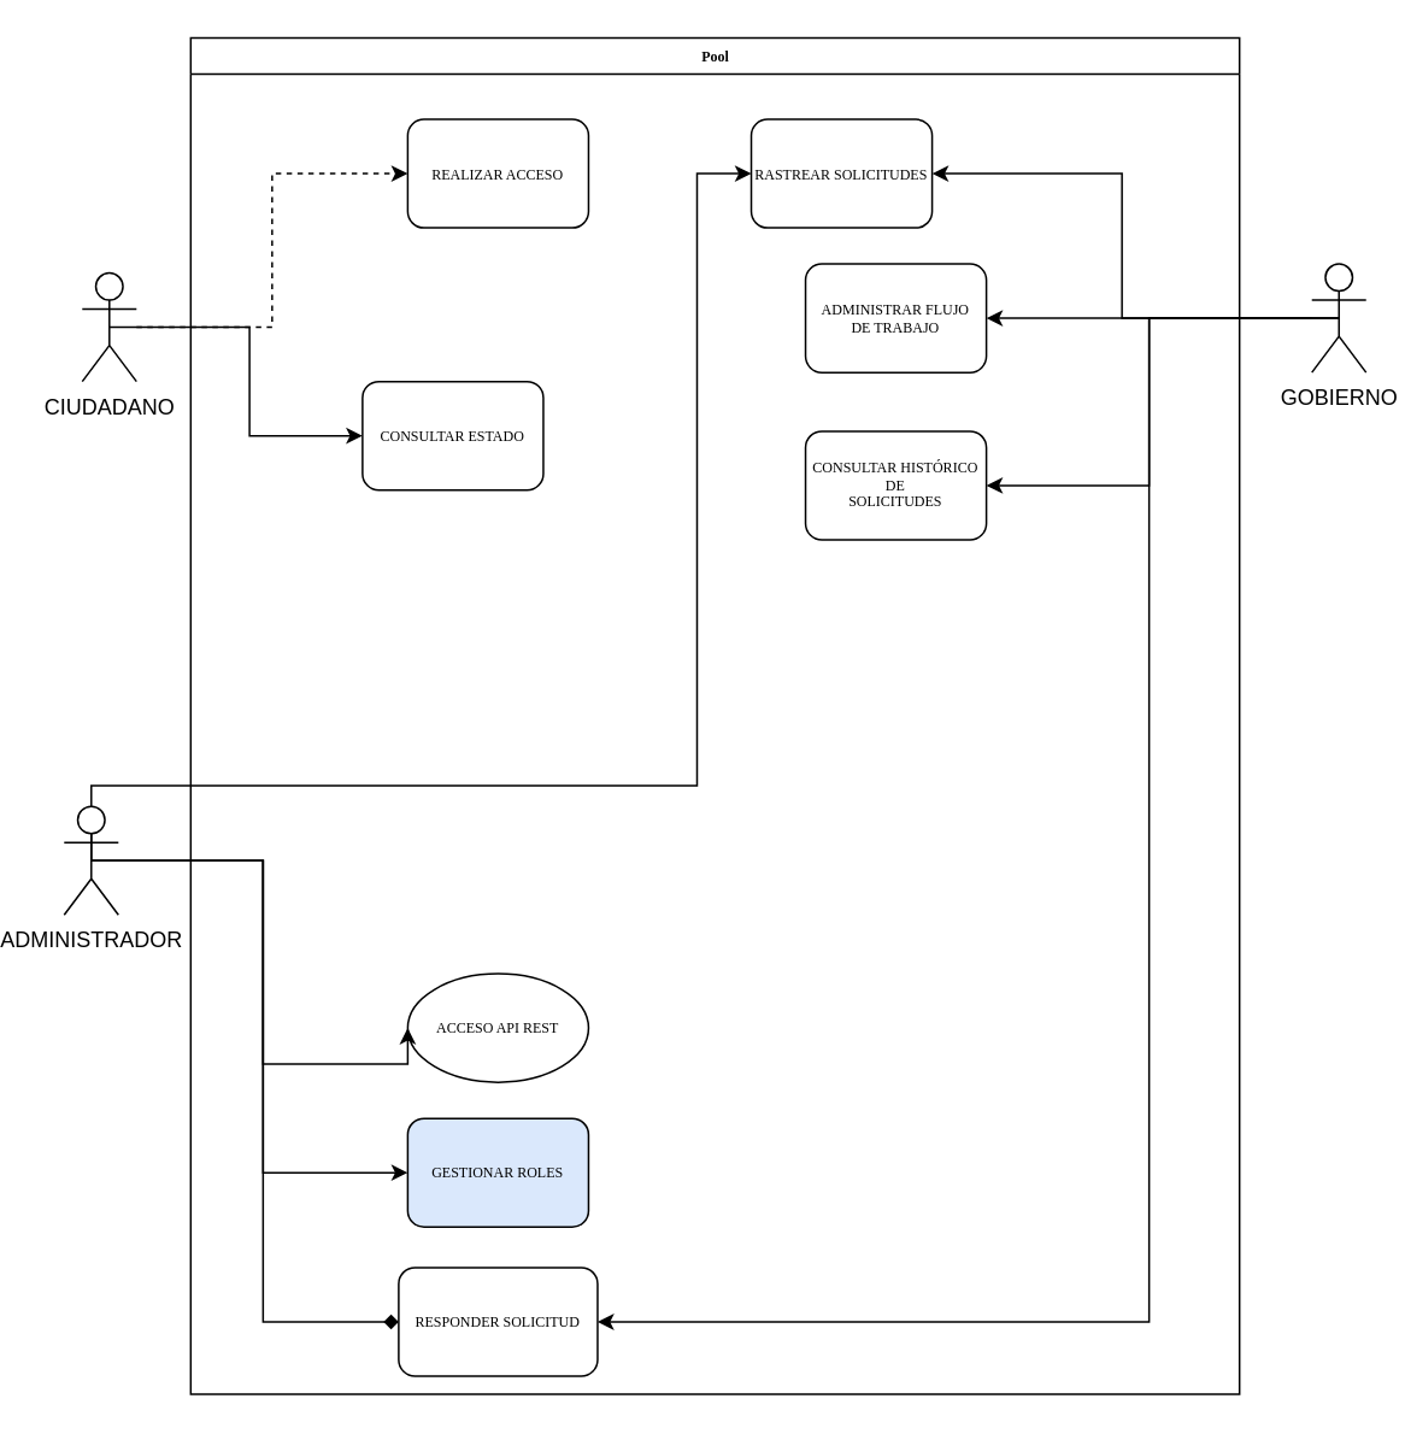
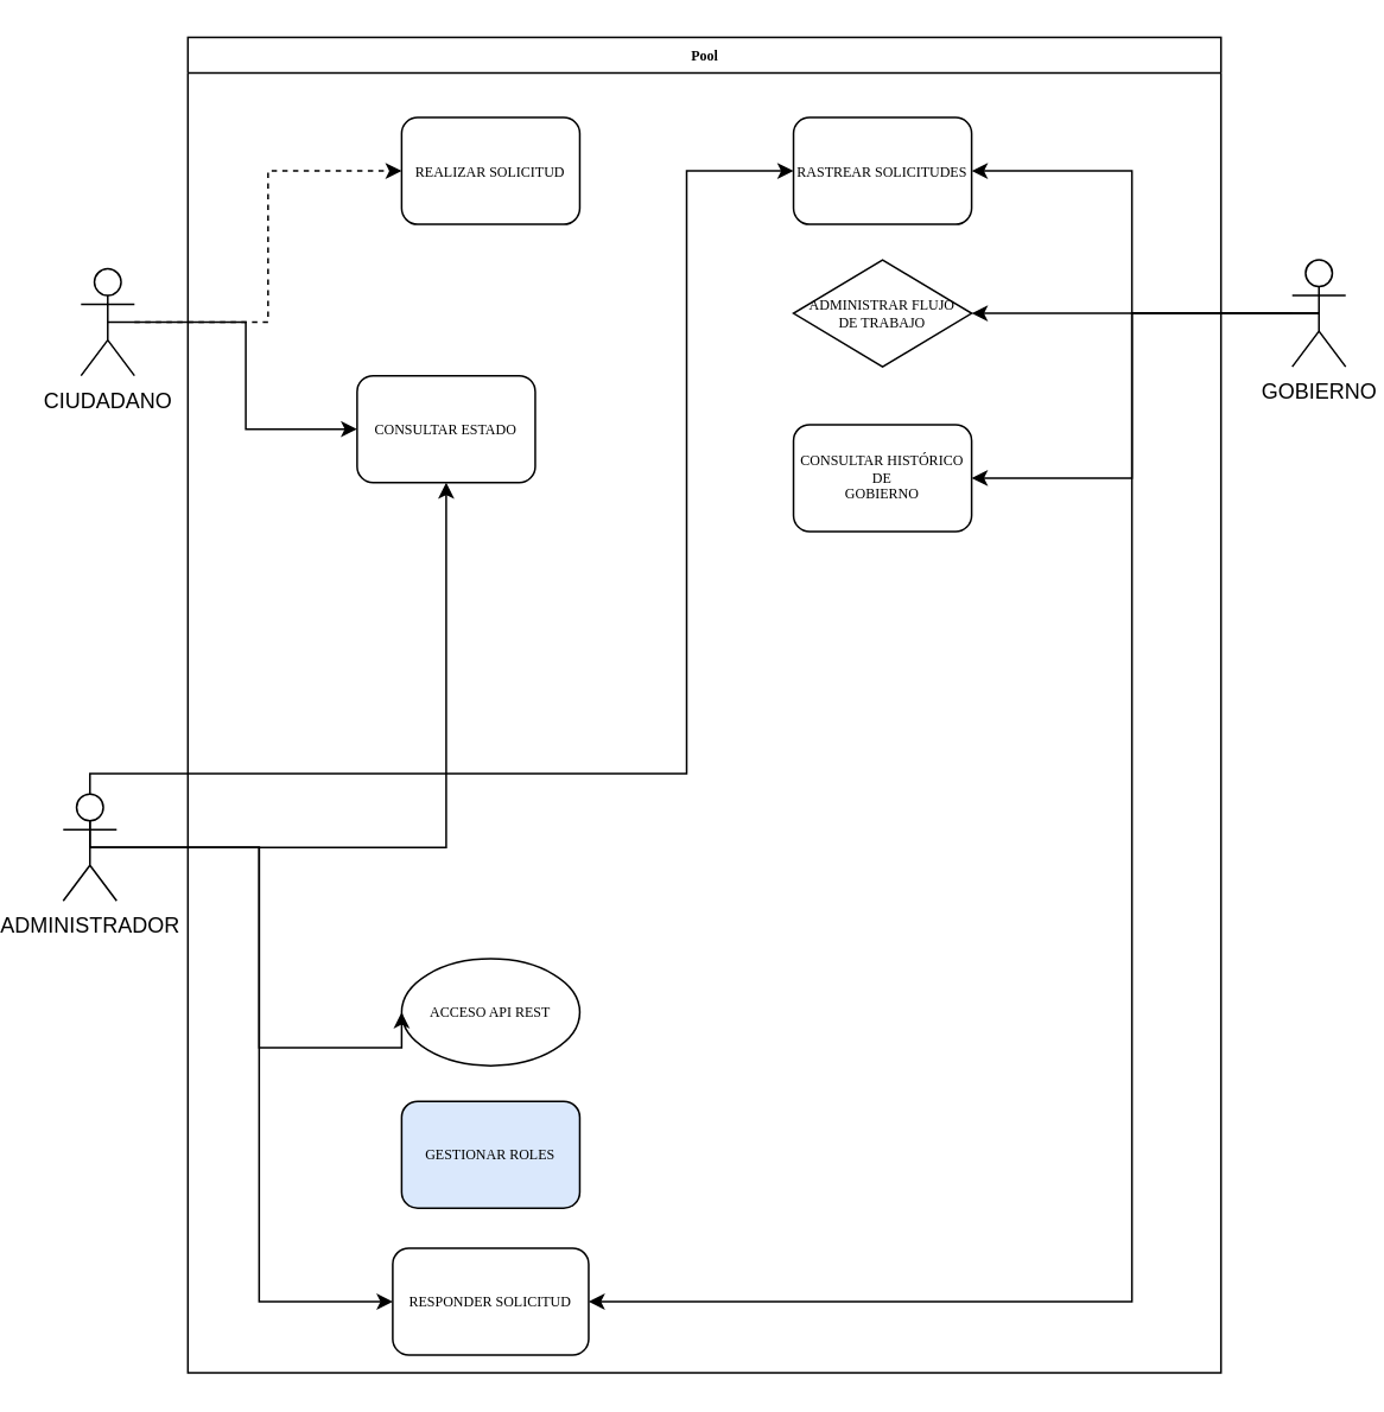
  <mxCell id="0" />
  <mxCell id="1" parent="0" />
  <mxCell id="2" value="Pool" style="swimlane;html=1;childLayout=stackLayout;startSize=20;rounded=0;shadow=0;labelBackgroundColor=none;strokeWidth=1;fontFamily=Verdana;fontSize=8;align=center;fillColor=default;strokeColor=default;swimlaneLine=1;" parent="1" vertex="1"><mxGeometry x="90" y="20.5" width="580" height="750" as="geometry" /></mxCell>
- <mxCell id="3" value="RASTREAR SOLICITUDES" style="rounded=1;whiteSpace=wrap;html=1;shadow=0;labelBackgroundColor=none;strokeWidth=1;fontFamily=Verdana;fontSize=8;align=center;" parent="1" vertex="1"><mxGeometry x="400" y="65.5" width="100" height="60" as="geometry" /></mxCell>
- <mxCell id="4" value="ADMINISTRAR FLUJO&lt;br&gt;DE TRABAJO" style="rounded=1;whiteSpace=wrap;html=1;shadow=0;labelBackgroundColor=none;strokeWidth=1;fontFamily=Verdana;fontSize=8;align=center;" parent="1" vertex="1"><mxGeometry x="430" y="145.5" width="100" height="60" as="geometry" /></mxCell>
- <mxCell id="5" value="CONSULTAR HISTÓRICO DE&lt;br&gt;SOLICITUDES" style="rounded=1;whiteSpace=wrap;html=1;shadow=0;labelBackgroundColor=none;strokeWidth=1;fontFamily=Verdana;fontSize=8;align=center;" parent="1" vertex="1"><mxGeometry x="430" y="238" width="100" height="60" as="geometry" /></mxCell>
+ <mxCell id="3" value="RASTREAR SOLICITUDES" style="rounded=1;whiteSpace=wrap;html=1;shadow=0;labelBackgroundColor=none;strokeWidth=1;fontFamily=Verdana;fontSize=8;align=center;" parent="1" vertex="1"><mxGeometry x="430" y="65.5" width="100" height="60" as="geometry" /></mxCell>
+ <mxCell id="4" value="ADMINISTRAR FLUJO&lt;br&gt;DE TRABAJO" style="rhombus;whiteSpace=wrap;html=1;shadow=0;labelBackgroundColor=none;strokeWidth=1;fontFamily=Verdana;fontSize=8;align=center;" parent="1" vertex="1"><mxGeometry x="430" y="145.5" width="100" height="60" as="geometry" /></mxCell>
+ <mxCell id="5" value="CONSULTAR HISTÓRICO DE&lt;br&gt;GOBIERNO" style="rounded=1;whiteSpace=wrap;html=1;shadow=0;labelBackgroundColor=none;strokeWidth=1;fontFamily=Verdana;fontSize=8;align=center;" parent="1" vertex="1"><mxGeometry x="430" y="238" width="100" height="60" as="geometry" /></mxCell>
  <mxCell id="6" value="ACCESO API REST" style="ellipse;whiteSpace=wrap;html=1;shadow=0;labelBackgroundColor=none;strokeWidth=1;fontFamily=Verdana;fontSize=8;align=center;" parent="1" vertex="1"><mxGeometry x="210" y="538" width="100" height="60" as="geometry" /></mxCell>
  <mxCell id="7" value="GESTIONAR ROLES" style="rounded=1;whiteSpace=wrap;html=1;shadow=0;labelBackgroundColor=none;strokeWidth=1;fontFamily=Verdana;fontSize=8;align=center;fillColor=#dae8fc;" parent="1" vertex="1"><mxGeometry x="210" y="618" width="100" height="60" as="geometry" /></mxCell>
  <mxCell id="8" value="RESPONDER SOLICITUD" style="rounded=1;whiteSpace=wrap;html=1;shadow=0;labelBackgroundColor=none;strokeWidth=1;fontFamily=Verdana;fontSize=8;align=center;" parent="1" vertex="1"><mxGeometry x="205" y="700.5" width="110" height="60" as="geometry" /></mxCell>
- <mxCell id="9" value="REALIZAR ACCESO" style="rounded=1;whiteSpace=wrap;html=1;shadow=0;labelBackgroundColor=none;strokeWidth=1;fontFamily=Verdana;fontSize=8;align=center;" parent="1" vertex="1"><mxGeometry x="210" y="65.5" width="100" height="60" as="geometry" /></mxCell>
+ <mxCell id="9" value="REALIZAR SOLICITUD" style="rounded=1;whiteSpace=wrap;html=1;shadow=0;labelBackgroundColor=none;strokeWidth=1;fontFamily=Verdana;fontSize=8;align=center;" parent="1" vertex="1"><mxGeometry x="210" y="65.5" width="100" height="60" as="geometry" /></mxCell>
  <mxCell id="10" value="CONSULTAR ESTADO" style="rounded=1;whiteSpace=wrap;html=1;shadow=0;labelBackgroundColor=none;strokeWidth=1;fontFamily=Verdana;fontSize=8;align=center;" parent="1" vertex="1"><mxGeometry x="185" y="210.5" width="100" height="60" as="geometry" /></mxCell>
  <mxCell id="11" style="edgeStyle=orthogonalEdgeStyle;rounded=0;orthogonalLoop=1;jettySize=auto;html=1;entryX=0;entryY=0.5;entryDx=0;entryDy=0;dashed=1;" parent="1" source="13" target="9" edge="1"><mxGeometry relative="1" as="geometry" /></mxCell>
  <mxCell id="12" style="edgeStyle=orthogonalEdgeStyle;rounded=0;orthogonalLoop=1;jettySize=auto;html=1;exitX=0.5;exitY=0.5;exitDx=0;exitDy=0;exitPerimeter=0;entryX=0;entryY=0.5;entryDx=0;entryDy=0;" parent="1" source="13" target="10" edge="1"><mxGeometry relative="1" as="geometry" /></mxCell>
  <mxCell id="13" value="CIUDADANO" style="shape=umlActor;verticalLabelPosition=bottom;verticalAlign=top;html=1;outlineConnect=0;" parent="1" vertex="1"><mxGeometry x="30" y="150.5" width="30" height="60" as="geometry" /></mxCell>
  <mxCell id="14" style="edgeStyle=orthogonalEdgeStyle;rounded=0;orthogonalLoop=1;jettySize=auto;html=1;entryX=1;entryY=0.5;entryDx=0;entryDy=0;" parent="1" source="18" target="3" edge="1"><mxGeometry relative="1" as="geometry" /></mxCell>
  <mxCell id="15" style="edgeStyle=orthogonalEdgeStyle;rounded=0;orthogonalLoop=1;jettySize=auto;html=1;exitX=0.5;exitY=0.5;exitDx=0;exitDy=0;exitPerimeter=0;" parent="1" source="18" target="4" edge="1"><mxGeometry relative="1" as="geometry" /></mxCell>
  <mxCell id="16" style="edgeStyle=orthogonalEdgeStyle;rounded=0;orthogonalLoop=1;jettySize=auto;html=1;exitX=0.5;exitY=0.5;exitDx=0;exitDy=0;exitPerimeter=0;entryX=1;entryY=0.5;entryDx=0;entryDy=0;" parent="1" source="18" target="5" edge="1"><mxGeometry relative="1" as="geometry" /></mxCell>
  <mxCell id="17" style="edgeStyle=orthogonalEdgeStyle;rounded=0;orthogonalLoop=1;jettySize=auto;html=1;exitX=0.5;exitY=0.5;exitDx=0;exitDy=0;exitPerimeter=0;entryX=1;entryY=0.5;entryDx=0;entryDy=0;" parent="1" source="18" target="8" edge="1"><mxGeometry relative="1" as="geometry"><Array as="points"><mxPoint x="620" y="175" /><mxPoint x="620" y="731" /></Array></mxGeometry></mxCell>
  <mxCell id="18" value="GOBIERNO" style="shape=umlActor;verticalLabelPosition=bottom;verticalAlign=top;html=1;outlineConnect=0;" parent="1" vertex="1"><mxGeometry x="710" y="145.5" width="30" height="60" as="geometry" /></mxCell>
- <mxCell id="19" style="edgeStyle=orthogonalEdgeStyle;rounded=0;orthogonalLoop=1;jettySize=auto;html=1;exitX=0.5;exitY=0.5;exitDx=0;exitDy=0;exitPerimeter=0;entryX=0;entryY=0.5;entryDx=0;entryDy=0;" parent="1" source="23" target="7" edge="1"><mxGeometry relative="1" as="geometry" /></mxCell>
- <mxCell id="20" style="edgeStyle=orthogonalEdgeStyle;rounded=0;orthogonalLoop=1;jettySize=auto;html=1;exitX=0.5;exitY=0.5;exitDx=0;exitDy=0;exitPerimeter=0;entryX=0;entryY=0.5;entryDx=0;entryDy=0;endArrow=diamond;" parent="1" source="23" target="8" edge="1"><mxGeometry relative="1" as="geometry"><Array as="points"><mxPoint x="130" y="475" /><mxPoint x="130" y="731" /></Array></mxGeometry></mxCell>
+ <mxCell id="19" style="edgeStyle=orthogonalEdgeStyle;rounded=0;orthogonalLoop=1;jettySize=auto;html=1;exitX=0.5;exitY=0.5;exitDx=0;exitDy=0;exitPerimeter=0;" parent="1" source="23" target="10" edge="1"><mxGeometry relative="1" as="geometry" /></mxCell>
+ <mxCell id="20" style="edgeStyle=orthogonalEdgeStyle;rounded=0;orthogonalLoop=1;jettySize=auto;html=1;exitX=0.5;exitY=0.5;exitDx=0;exitDy=0;exitPerimeter=0;entryX=0;entryY=0.5;entryDx=0;entryDy=0;" parent="1" source="23" target="8" edge="1"><mxGeometry relative="1" as="geometry"><Array as="points"><mxPoint x="130" y="475" /><mxPoint x="130" y="731" /></Array></mxGeometry></mxCell>
  <mxCell id="21" style="edgeStyle=orthogonalEdgeStyle;rounded=0;orthogonalLoop=1;jettySize=auto;html=1;exitX=0.5;exitY=0.5;exitDx=0;exitDy=0;exitPerimeter=0;entryX=0;entryY=0.5;entryDx=0;entryDy=0;" parent="1" source="23" target="3" edge="1"><mxGeometry relative="1" as="geometry"><Array as="points"><mxPoint x="35" y="434" /><mxPoint x="370" y="434" /><mxPoint x="370" y="96" /></Array></mxGeometry></mxCell>
  <mxCell id="22" style="edgeStyle=orthogonalEdgeStyle;rounded=0;orthogonalLoop=1;jettySize=auto;html=1;exitX=0.5;exitY=0.5;exitDx=0;exitDy=0;exitPerimeter=0;entryX=0;entryY=0.5;entryDx=0;entryDy=0;" parent="1" source="23" target="6" edge="1"><mxGeometry relative="1" as="geometry"><Array as="points"><mxPoint x="130" y="475" /><mxPoint x="130" y="588" /></Array></mxGeometry></mxCell>
  <mxCell id="23" value="ADMINISTRADOR" style="shape=umlActor;verticalLabelPosition=bottom;verticalAlign=top;html=1;outlineConnect=0;" parent="1" vertex="1"><mxGeometry x="20" y="445.5" width="30" height="60" as="geometry" /></mxCell>
